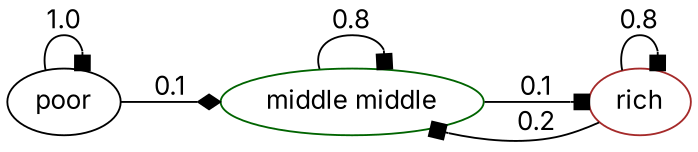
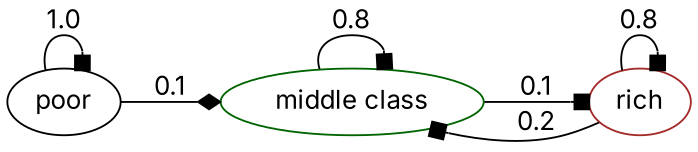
  digraph {
    fontname=Inter
    rankdir=LR
    node [fontname=Inter]
    edge [arrowhead=box fontname=Inter]
    poor [color=black]
-   "middle class" [color=darkgreen label="middle middle"]
+   "middle class" [color=darkgreen]
    rich [color=brown]
    poor -> poor [label=1.0]
    poor -> "middle class" [arrowhead=diamond label=0.1]
    "middle class" -> "middle class" [label=0.8]
    "middle class" -> rich [label=0.1]
    rich -> "middle class" [label=0.2]
    rich -> rich [label=0.8]
  }
